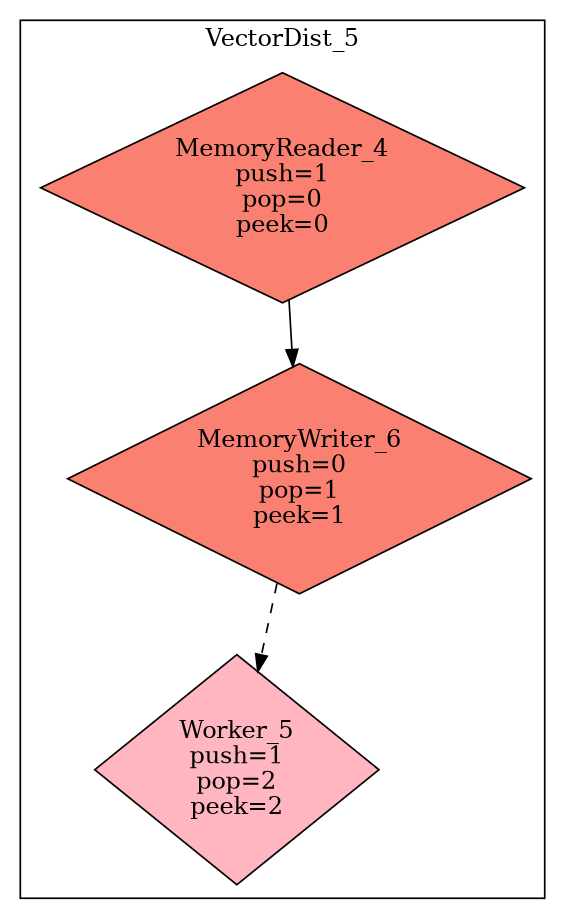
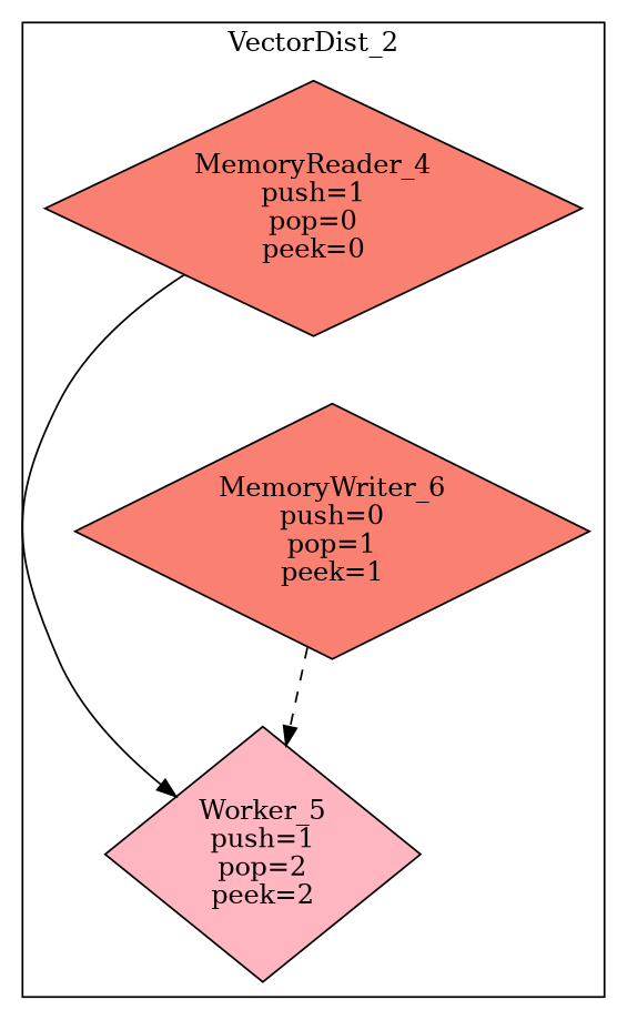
  digraph {
    node [fillcolor=salmon shape=diamond style=filled]
    n1 [label="MemoryReader_4\npush=1\npop=0\npeek=0"]
    n2 [fillcolor=lightpink label="Worker_5\npush=1\npop=2\npeek=2"]
    n3 [label="MemoryWriter_6\npush=0\npop=1\npeek=1"]
    subgraph cluster_1 {
-     label=VectorDist_5
+     label=VectorDist_2
      n1
      n2
      n3
    }
-   n1 -> n3 [style=solid]
+   n1 -> n2 [style=solid]
    n3 -> n2 [style=dashed]
  }
